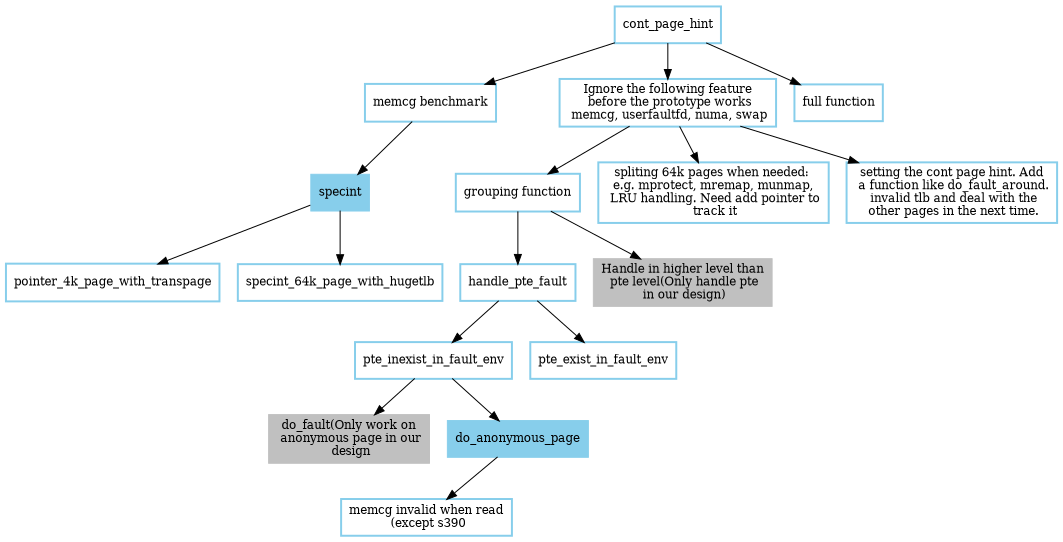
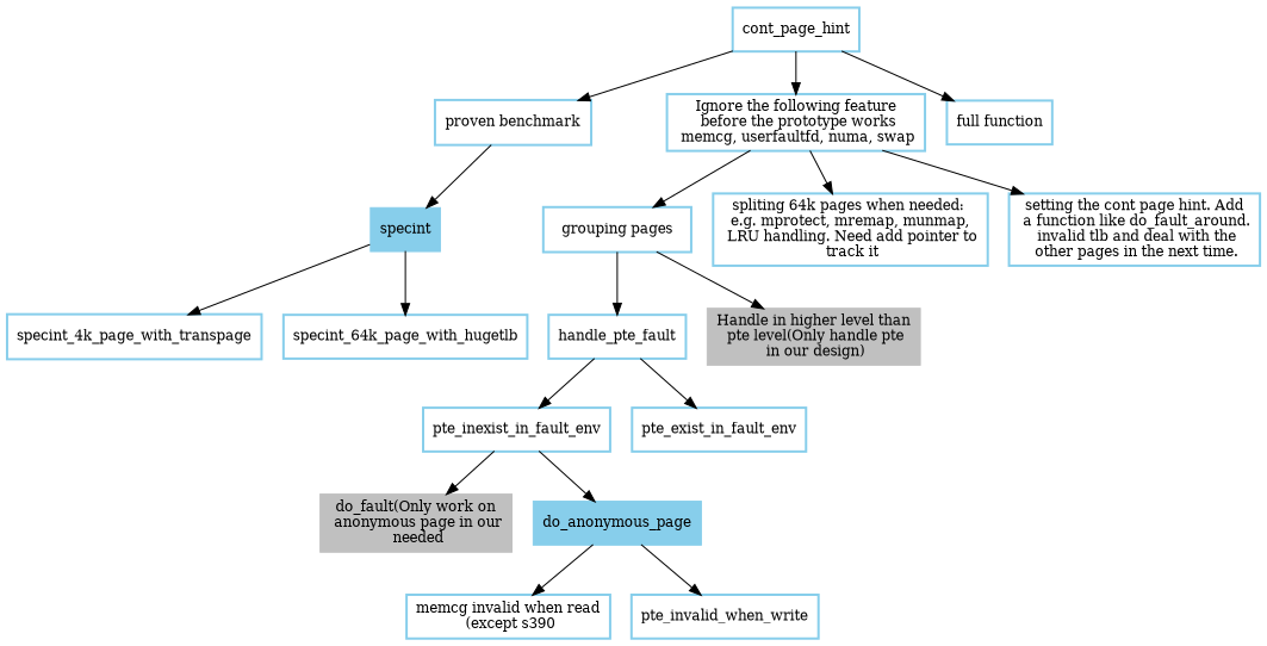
  digraph {
    fontname=Courier
    fontsize=12
    rankdir=TB
    node [color=skyblue fontsize=12 shape=record style=bold]
    edge [fontsize=12]
-   n1 [label="memcg benchmark"]
+   n1 [label="proven benchmark"]
    specint [style=filled]
-   specint_4k_page_with_transpage [label=pointer_4k_page_with_transpage]
+   specint_4k_page_with_transpage
    specint_64k_page_with_hugetlb
    n5 [label="memcg invalid when read\n                                             (except s390"]
-   n6 [color=gray label="do_fault(Only work on\n                                anonymous page in our\n                                design" style=filled]
+   n6 [color=gray label="do_fault(Only work on\n                                anonymous page in our\n                                needed" style=filled]
    n7 [label=do_anonymous_page style=filled]
+   pte_invalid_when_write
    handle_pte_fault
    pte_inexist_in_fault_env
    pte_exist_in_fault_env
-   n12 [label="grouping function"]
+   n12 [label="grouping pages"]
    n13 [color=gray label="Handle in higher level than\n                                              pte level(Only handle pte\n                                              in our design)" style=filled]
    n14 [label="spliting 64k pages when needed: \n                                     e.g. mprotect, mremap, munmap, \n                                     LRU handling. Need add pointer to\n                                     track it"]
    n15 [label="setting the cont page hint. Add\n                                     a function like do_fault_around.\n                                     invalid tlb and deal with the\n                                     other pages in the next time."]
    cont_page_hint
    n17 [label="Ignore the following feature\n                        before the prototype works\n                        memcg, userfaultfd, numa, swap"]
    n18 [label="full function"]
    subgraph sub_1 {
      n1
      specint
      specint_4k_page_with_transpage
      specint_64k_page_with_hugetlb
    }
    subgraph sub_2 {
      bgcolor=mintcream
      n12
      n13
      subgraph sub_3 {
        bgcolor=mintcream
        n5
        n6
        n7
+       pte_invalid_when_write
        handle_pte_fault
        pte_inexist_in_fault_env
        pte_exist_in_fault_env
      }
    }
    subgraph sub_4 {
      bgcolor=mintcream
      n14
    }
    subgraph sub_5 {
      bgcolor=mintcream
      n15
    }
    n1 -> specint
    specint -> specint_4k_page_with_transpage
    specint -> specint_64k_page_with_hugetlb
    n7 -> n5
+   n7 -> pte_invalid_when_write
    handle_pte_fault -> pte_inexist_in_fault_env
    handle_pte_fault -> pte_exist_in_fault_env
    pte_inexist_in_fault_env -> n6
    pte_inexist_in_fault_env -> n7
    n12 -> handle_pte_fault
    n12 -> n13
    cont_page_hint -> n1
    cont_page_hint -> n17
    cont_page_hint -> n18
    n17 -> n12
    n17 -> n14
    n17 -> n15
  }
